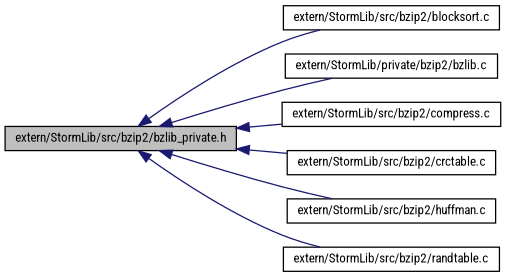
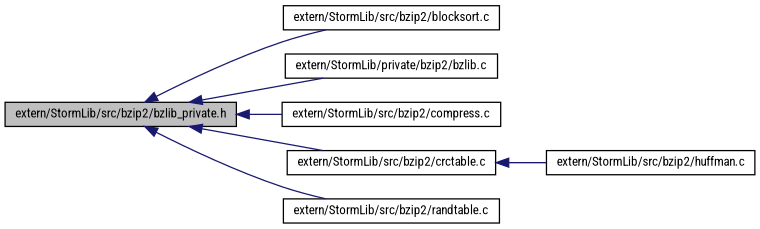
  digraph {
    fontname="Roboto Condensed"
    rankdir=LR
    node [color=black fillcolor=white fontname="Roboto Condensed" fontsize=10 shape=record style=filled]
    edge [color=midnightblue dir=back fontname="Roboto Condensed" fontsize=10 labelfontname=Helvetica labelfontsize=10 style=solid]
    n1 [fillcolor=grey75 fontcolor=black height=0.2 label="extern/StormLib/src/bzip2/bzlib_private.h" width=0.4]
    n2 [height=0.2 label="extern/StormLib/src/bzip2/blocksort.c" width=0.4]
    n3 [height=0.2 label="extern/StormLib/private/bzip2/bzlib.c" width=0.4]
    n4 [height=0.2 label="extern/StormLib/src/bzip2/compress.c" width=0.4]
    n5 [height=0.2 label="extern/StormLib/src/bzip2/crctable.c" width=0.4]
    n6 [height=0.2 label="extern/StormLib/src/bzip2/huffman.c" width=0.4]
    n7 [height=0.2 label="extern/StormLib/src/bzip2/randtable.c" width=0.4]
    n1 -> n2
    n1 -> n3
    n1 -> n4
    n1 -> n5
-   n1 -> n6
+   n5 -> n6
    n1 -> n7
  }
